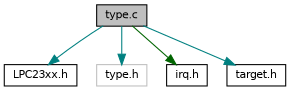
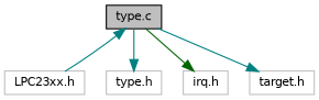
  digraph {
    node [color=grey75 fillcolor=white fontname=Helvetica fontsize=10 shape=record style=filled]
    edge [color=teal fontname=Helvetica fontsize=10 labelfontname=Helvetica labelfontsize=10 style=solid]
    n1 [color=black fillcolor=grey75 fontcolor=black height=0.2 label="type.c" width=0.4]
-   n2 [color=black height=0.2 label="LPC23xx.h" width=0.4]
+   n2 [height=0.2 label="LPC23xx.h" width=0.4]
    n3 [height=0.2 label="type.h" width=0.4]
-   n4 [color=black height=0.2 label="irq.h" width=0.4]
-   n5 [color=black height=0.2 label="target.h" width=0.4]
-   n1 -> n2
+   n4 [height=0.2 label="irq.h" width=0.4]
+   n5 [height=0.2 label="target.h" width=0.4]
+   n2 -> n1
    n1 -> n3
    n1 -> n4 [color=darkgreen]
    n1 -> n5
  }
